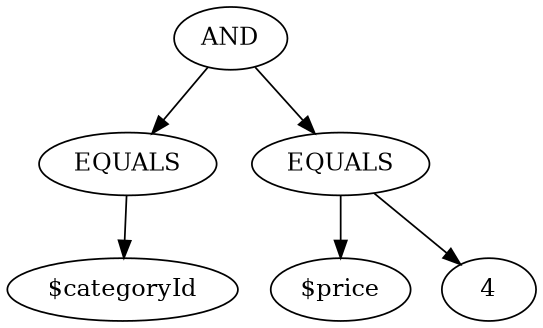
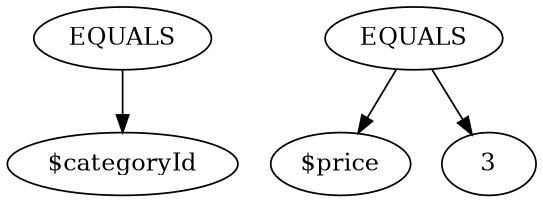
  digraph {
-   n1 [label=AND]
    n2 [label=EQUALS]
    n3 [label=EQUALS]
    n4 [label="$categoryId"]
    n5 [label="$price"]
-   n6 [label=4]
-   n1 -> n2
-   n1 -> n3
+   n6 [label=3]
    n2 -> n4
    n3 -> n5
    n3 -> n6
  }
